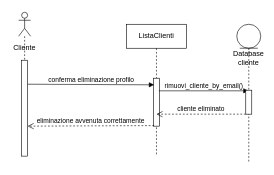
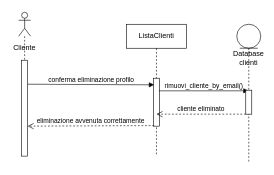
  <mxCell id="0" />
  <mxCell id="1" parent="0" />
  <mxCell id="2" value="" style="html=1;points=[];perimeter=orthogonalPerimeter;" parent="1" vertex="1"><mxGeometry x="35" y="100" width="10" height="160" as="geometry" /></mxCell>
  <mxCell id="3" value="" style="shape=umlLifeline;participant=umlActor;perimeter=lifelinePerimeter;whiteSpace=wrap;html=1;container=1;collapsible=0;recursiveResize=0;verticalAlign=top;spacingTop=36;outlineConnect=0;" parent="1" vertex="1"><mxGeometry x="30" y="20" width="20" height="80" as="geometry" /></mxCell>
  <mxCell id="4" value="Cliente" style="text;html=1;strokeColor=none;fillColor=none;align=center;verticalAlign=middle;whiteSpace=wrap;rounded=0;" parent="1" vertex="1"><mxGeometry x="20" y="70" width="40" height="20" as="geometry" /></mxCell>
  <mxCell id="5" value="&lt;div&gt;ListaClienti&lt;/div&gt;" style="shape=umlLifeline;perimeter=lifelinePerimeter;whiteSpace=wrap;html=1;container=1;collapsible=0;recursiveResize=0;outlineConnect=0;" parent="1" vertex="1"><mxGeometry x="210" y="40" width="100" height="220" as="geometry" /></mxCell>
  <mxCell id="6" value="" style="html=1;points=[];perimeter=orthogonalPerimeter;" parent="5" vertex="1"><mxGeometry x="45" y="90" width="10" height="80" as="geometry" /></mxCell>
  <mxCell id="7" value="conferma eliminazione profilo" style="html=1;verticalAlign=bottom;endArrow=block;entryX=0.1;entryY=0.138;entryDx=0;entryDy=0;entryPerimeter=0;" parent="1" target="6" edge="1"><mxGeometry width="80" relative="1" as="geometry"><mxPoint x="45" y="140" as="sourcePoint" /><mxPoint x="250" y="140" as="targetPoint" /></mxGeometry></mxCell>
  <mxCell id="8" value="eliminazione avvenuta correttamente" style="html=1;verticalAlign=bottom;endArrow=open;dashed=1;endSize=8;exitX=0.1;exitY=0.863;exitDx=0;exitDy=0;exitPerimeter=0;" parent="1" edge="1"><mxGeometry relative="1" as="geometry"><mxPoint x="256" y="209.04" as="sourcePoint" /><mxPoint x="45" y="210" as="targetPoint" /></mxGeometry></mxCell>
- <mxCell id="9" value="Database&lt;br&gt;cliente" style="shape=umlLifeline;participant=umlEntity;perimeter=lifelinePerimeter;whiteSpace=wrap;html=1;container=1;collapsible=0;recursiveResize=0;verticalAlign=top;spacingTop=36;outlineConnect=0;" vertex="1" parent="1"><mxGeometry x="394" y="40" width="40" height="230" as="geometry" /></mxCell>
+ <mxCell id="9" value="Database&lt;br&gt;clienti" style="shape=umlLifeline;participant=umlEntity;perimeter=lifelinePerimeter;whiteSpace=wrap;html=1;container=1;collapsible=0;recursiveResize=0;verticalAlign=top;spacingTop=36;outlineConnect=0;" vertex="1" parent="1"><mxGeometry x="394" y="40" width="40" height="230" as="geometry" /></mxCell>
  <mxCell id="10" value="rimuovi_cliente_by_email()" style="html=1;verticalAlign=bottom;endArrow=block;exitX=0.9;exitY=0.263;exitDx=0;exitDy=0;exitPerimeter=0;" edge="1" parent="1" source="6" target="9"><mxGeometry width="80" relative="1" as="geometry"><mxPoint x="270" y="150" as="sourcePoint" /><mxPoint x="350" y="149.5" as="targetPoint" /></mxGeometry></mxCell>
  <mxCell id="11" value="" style="html=1;points=[];perimeter=orthogonalPerimeter;" vertex="1" parent="1"><mxGeometry x="409" y="150" width="10" height="40" as="geometry" /></mxCell>
  <mxCell id="12" value="cliente eliminato" style="html=1;verticalAlign=bottom;endArrow=open;dashed=1;endSize=8;" edge="1" parent="1"><mxGeometry relative="1" as="geometry"><mxPoint x="409" y="190" as="sourcePoint" /><mxPoint x="260" y="190" as="targetPoint" /></mxGeometry></mxCell>
